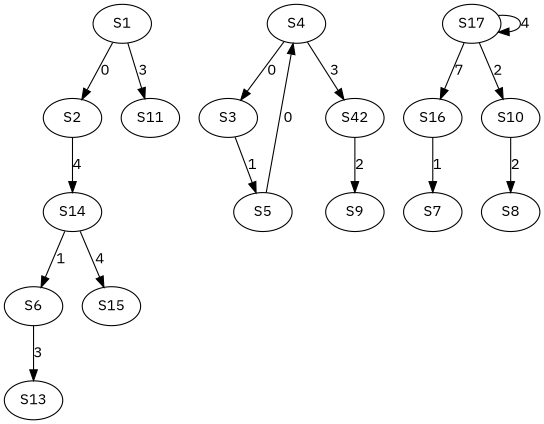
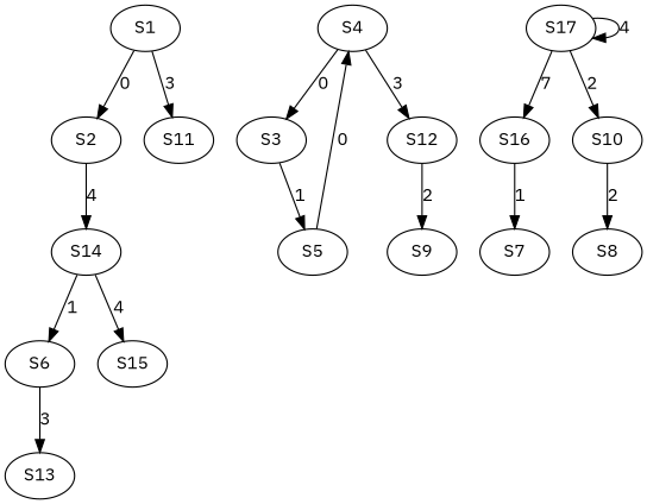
  strict digraph {
    fontname="IBM Plex Sans"
    node [fontname="IBM Plex Sans"]
    edge [fontname="IBM Plex Sans"]
    S1
    S2
    S11
    S14
    S6
    S15
    S4
    S3
-   S12 [label=S42]
+   S12
    S5
    S9
    S13
    S16
    S7
    S10
    S8
    S17
    S1 -> S2 [label=0]
    S1 -> S11 [label=3]
    S2 -> S14 [label=4]
    S14 -> S6 [label=1]
    S14 -> S15 [label=4]
    S6 -> S13 [label=3]
    S4 -> S3 [label=0]
    S4 -> S12 [label=3]
    S3 -> S5 [label=1]
    S12 -> S9 [label=2]
    S5 -> S4 [label=0]
    S16 -> S7 [label=1]
    S10 -> S8 [label=2]
    S17 -> S16 [label=7]
    S17 -> S10 [label=2]
    S17 -> S17 [label=4]
  }
